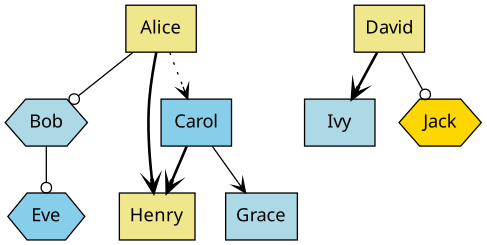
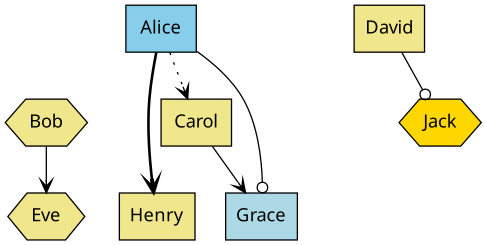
  digraph {
    fontname="Noto Sans"
    rankdir=TB
    node [fillcolor=lightblue fontname="Noto Sans" shape=box style=filled]
    edge [arrowhead=vee fontname="Noto Sans" style=solid]
-   n1 [fillcolor=khaki label=Alice]
-   n2 [label=Bob shape=hexagon]
-   n3 [fillcolor=skyblue label=Carol]
+   n1 [fillcolor=skyblue label=Alice]
+   n2 [fillcolor=khaki label=Bob shape=hexagon]
+   n3 [fillcolor=khaki label=Carol]
    n4 [fillcolor=khaki label=Henry]
-   n5 [fillcolor=skyblue label=Eve shape=hexagon]
+   n5 [fillcolor=khaki label=Eve shape=hexagon]
    n6 [label=Grace]
    n7 [fillcolor=khaki label=David]
-   n8 [label=Ivy]
    n9 [fillcolor=gold label=Jack shape=hexagon]
-   n1 -> n2 [arrowhead=odot]
+   n1 -> n6 [arrowhead=odot]
    n1 -> n3 [style=dotted]
    n1 -> n4 [style=bold]
-   n2 -> n5 [arrowhead=odot]
-   n3 -> n4 [style=bold]
+   n2 -> n5
    n3 -> n6
-   n7 -> n8 [style=bold]
    n7 -> n9 [arrowhead=odot]
  }
